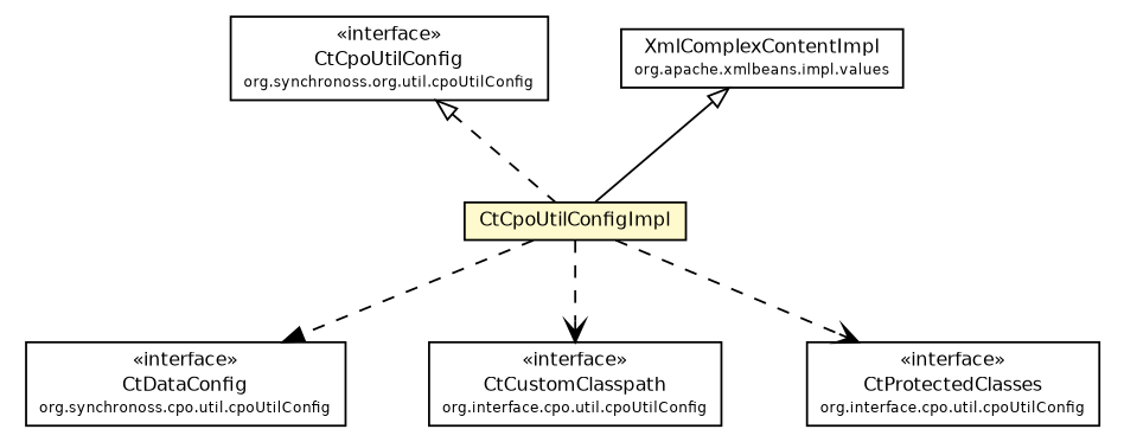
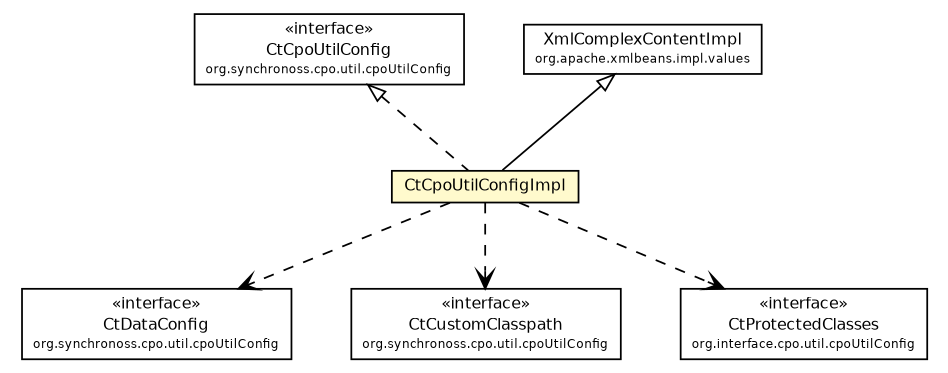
  digraph {
    node [fontcolor=black fontname=Helvetica fontsize=9.0 shape=plaintext]
    edge [fontname=Helvetica fontsize=10.0 headport=p labelfontname=Helvetica labelfontsize=10 style=dashed tailport=p arrowhead=open color=black fontcolor=black]
    n1 [label=<<table border="0" cellborder="1" cellspacing="0" cellpadding="2" port="p" href="../CtDataConfig.html"> 		<tr><td><table border="0" cellspacing="0" cellpadding="1"> 			<tr><td> &laquo;interface&raquo; </td></tr> 			<tr><td> CtDataConfig </td></tr> 			<tr><td><font point-size="7.0"> org.synchronoss.cpo.util.cpoUtilConfig </font></td></tr> 		</table></td></tr> 		</table>>]
-   n2 [label=<<table border="0" cellborder="1" cellspacing="0" cellpadding="2" port="p" href="../CtCustomClasspath.html"> 		<tr><td><table border="0" cellspacing="0" cellpadding="1"> 			<tr><td> &laquo;interface&raquo; </td></tr> 			<tr><td> CtCustomClasspath </td></tr> 			<tr><td><font point-size="7.0"> org.interface.cpo.util.cpoUtilConfig </font></td></tr> 		</table></td></tr> 		</table>>]
-   n3 [label=<<table border="0" cellborder="1" cellspacing="0" cellpadding="2" port="p" href="../CtCpoUtilConfig.html"> 		<tr><td><table border="0" cellspacing="0" cellpadding="1"> 			<tr><td> &laquo;interface&raquo; </td></tr> 			<tr><td> CtCpoUtilConfig </td></tr> 			<tr><td><font point-size="7.0"> org.synchronoss.org.util.cpoUtilConfig </font></td></tr> 		</table></td></tr> 		</table>>]
+   n2 [label=<<table border="0" cellborder="1" cellspacing="0" cellpadding="2" port="p" href="../CtCustomClasspath.html"> 		<tr><td><table border="0" cellspacing="0" cellpadding="1"> 			<tr><td> &laquo;interface&raquo; </td></tr> 			<tr><td> CtCustomClasspath </td></tr> 			<tr><td><font point-size="7.0"> org.synchronoss.cpo.util.cpoUtilConfig </font></td></tr> 		</table></td></tr> 		</table>>]
+   n3 [label=<<table border="0" cellborder="1" cellspacing="0" cellpadding="2" port="p" href="../CtCpoUtilConfig.html"> 		<tr><td><table border="0" cellspacing="0" cellpadding="1"> 			<tr><td> &laquo;interface&raquo; </td></tr> 			<tr><td> CtCpoUtilConfig </td></tr> 			<tr><td><font point-size="7.0"> org.synchronoss.cpo.util.cpoUtilConfig </font></td></tr> 		</table></td></tr> 		</table>>]
    n4 [label=<<table border="0" cellborder="1" cellspacing="0" cellpadding="2" port="p" bgcolor="lemonChiffon" href="./CtCpoUtilConfigImpl.html"> 		<tr><td><table border="0" cellspacing="0" cellpadding="1"> 			<tr><td> CtCpoUtilConfigImpl </td></tr> 		</table></td></tr> 		</table>>]
    n5 [label=<<table border="0" cellborder="1" cellspacing="0" cellpadding="2" port="p" href="../CtProtectedClasses.html"> 		<tr><td><table border="0" cellspacing="0" cellpadding="1"> 			<tr><td> &laquo;interface&raquo; </td></tr> 			<tr><td> CtProtectedClasses </td></tr> 			<tr><td><font point-size="7.0"> org.interface.cpo.util.cpoUtilConfig </font></td></tr> 		</table></td></tr> 		</table>>]
    n6 [label=<<table border="0" cellborder="1" cellspacing="0" cellpadding="2" port="p" href="http://java.sun.com/j2se/1.4.2/docs/api/org/apache/xmlbeans/impl/values/XmlComplexContentImpl.html"> 		<tr><td><table border="0" cellspacing="0" cellpadding="1"> 			<tr><td> XmlComplexContentImpl </td></tr> 			<tr><td><font point-size="7.0"> org.apache.xmlbeans.impl.values </font></td></tr> 		</table></td></tr> 		</table>>]
    n3 -> n4 [arrowtail=empty dir=back fontsize=10 arrowhead="" color="" fontcolor=""]
-   n4 -> n1 [arrowhead=normal]
+   n4 -> n1
    n4 -> n2
    n4 -> n5
    n6 -> n4 [arrowtail=empty dir=back fontsize=10 style="" arrowhead="" color="" fontcolor=""]
  }
